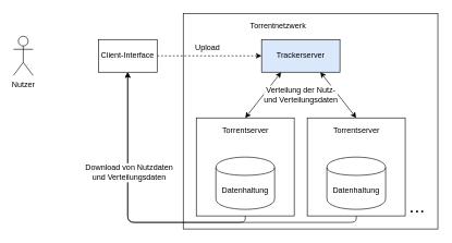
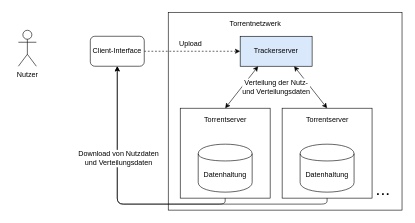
  <mxCell id="0" />
  <mxCell id="1" parent="0" />
- <mxCell id="2" value="Nutzer" style="shape=umlActor;verticalLabelPosition=bottom;labelBackgroundColor=#ffffff;verticalAlign=top;html=1;outlineConnect=0;" parent="1" vertex="1"><mxGeometry x="20" y="55" width="30" height="60" as="geometry" /></mxCell>
+ <mxCell id="2" value="Nutzer" style="shape=umlActor;verticalLabelPosition=bottom;labelBackgroundColor=#ffffff;verticalAlign=top;html=1;outlineConnect=0;" parent="1" vertex="1"><mxGeometry x="30" y="50" width="30" height="60" as="geometry" /></mxCell>
  <mxCell id="3" value="" style="rounded=0;whiteSpace=wrap;html=1;" parent="1" vertex="1"><mxGeometry x="280" y="20" width="390" height="330" as="geometry" /></mxCell>
  <mxCell id="4" value="Torrentnetzwerk" style="text;html=1;align=center;verticalAlign=middle;resizable=0;points=[];autosize=1;" parent="1" vertex="1"><mxGeometry x="375" y="30" width="100" height="20" as="geometry" /></mxCell>
  <mxCell id="5" value="" style="endArrow=classic;html=1;entryX=0;entryY=0.5;entryDx=0;entryDy=0;exitX=1;exitY=0.5;exitDx=0;exitDy=0;dashed=1;" parent="1" source="7" target="8" edge="1"><mxGeometry width="50" height="50" relative="1" as="geometry"><mxPoint x="330" y="100" as="sourcePoint" /><mxPoint x="395" y="95" as="targetPoint" /></mxGeometry></mxCell>
  <mxCell id="6" value="Upload" style="text;html=1;align=center;verticalAlign=middle;resizable=0;points=[];labelBackgroundColor=#ffffff;" parent="5" vertex="1" connectable="0"><mxGeometry x="0.128" y="2" relative="1" as="geometry"><mxPoint x="-13.71" y="-10.5" as="offset" /></mxGeometry></mxCell>
- <mxCell id="7" value="Client-Interface" style="rounded=0;whiteSpace=wrap;html=1;" parent="1" vertex="1"><mxGeometry x="150" y="60" width="90" height="50" as="geometry" /></mxCell>
+ <mxCell id="7" value="Client-Interface" style="whiteSpace=wrap;html=1;rounded=1;" parent="1" vertex="1"><mxGeometry x="150" y="60" width="90" height="50" as="geometry" /></mxCell>
  <mxCell id="8" value="Trackerserver" style="rounded=0;whiteSpace=wrap;html=1;fillColor=#dae8fc;" parent="1" vertex="1"><mxGeometry x="400" y="60" width="120" height="50" as="geometry" /></mxCell>
  <mxCell id="9" value="" style="group" vertex="1" connectable="0" parent="1"><mxGeometry x="300" y="180" width="150" height="150" as="geometry" /></mxCell>
  <mxCell id="10" value="" style="rounded=0;whiteSpace=wrap;html=1;" vertex="1" parent="9"><mxGeometry width="150" height="150" as="geometry" /></mxCell>
  <mxCell id="11" value="Datenhaltung" style="shape=cylinder;whiteSpace=wrap;html=1;boundedLbl=1;backgroundOutline=1;" vertex="1" parent="9"><mxGeometry x="30" y="60" width="90" height="80" as="geometry" /></mxCell>
  <mxCell id="12" value="Torrentserver" style="text;html=1;align=center;verticalAlign=middle;resizable=0;points=[];autosize=1;" vertex="1" parent="9"><mxGeometry x="30" y="10" width="90" height="20" as="geometry" /></mxCell>
  <mxCell id="13" value="" style="group" vertex="1" connectable="0" parent="1"><mxGeometry x="470" y="180" width="150" height="150" as="geometry" /></mxCell>
  <mxCell id="14" value="" style="rounded=0;whiteSpace=wrap;html=1;" vertex="1" parent="13"><mxGeometry width="150" height="150" as="geometry" /></mxCell>
  <mxCell id="15" value="Datenhaltung" style="shape=cylinder;whiteSpace=wrap;html=1;boundedLbl=1;backgroundOutline=1;" vertex="1" parent="13"><mxGeometry x="30" y="60" width="90" height="80" as="geometry" /></mxCell>
  <mxCell id="16" value="Torrentserver" style="text;html=1;align=center;verticalAlign=middle;resizable=0;points=[];autosize=1;" vertex="1" parent="13"><mxGeometry x="30" y="10" width="90" height="20" as="geometry" /></mxCell>
  <mxCell id="17" value="&lt;font style=&quot;font-size: 29px&quot;&gt;...&lt;/font&gt;" style="text;html=1;align=center;verticalAlign=middle;resizable=0;points=[];autosize=1;" vertex="1" parent="1"><mxGeometry x="618" y="300" width="40" height="30" as="geometry" /></mxCell>
  <mxCell id="18" value="" style="endArrow=classic;startArrow=classic;html=1;exitX=0.5;exitY=0;exitDx=0;exitDy=0;entryX=0.25;entryY=1;entryDx=0;entryDy=0;" edge="1" parent="1" source="10" target="8"><mxGeometry width="50" height="50" relative="1" as="geometry"><mxPoint x="410" y="210" as="sourcePoint" /><mxPoint x="460" y="160" as="targetPoint" /></mxGeometry></mxCell>
  <mxCell id="19" value="" style="endArrow=classic;startArrow=classic;html=1;exitX=0.5;exitY=0;exitDx=0;exitDy=0;entryX=0.75;entryY=1;entryDx=0;entryDy=0;" edge="1" parent="1" source="14" target="8"><mxGeometry width="50" height="50" relative="1" as="geometry"><mxPoint x="385" y="240" as="sourcePoint" /><mxPoint x="540" y="120" as="targetPoint" /></mxGeometry></mxCell>
  <mxCell id="20" value="Verteilung der Nutz-&lt;br&gt;und Verteilungsdaten" style="text;html=1;align=center;verticalAlign=middle;resizable=0;points=[];labelBackgroundColor=#ffffff;" vertex="1" connectable="0" parent="19"><mxGeometry x="-0.235" y="-2" relative="1" as="geometry"><mxPoint x="-65.69" y="-7.19" as="offset" /></mxGeometry></mxCell>
  <mxCell id="21" value="" style="edgeStyle=segmentEdgeStyle;endArrow=classic;html=1;exitX=0.5;exitY=1;exitDx=0;exitDy=0;entryX=0.5;entryY=1;entryDx=0;entryDy=0;" edge="1" parent="1" source="14" target="7"><mxGeometry width="50" height="50" relative="1" as="geometry"><mxPoint x="50" y="310" as="sourcePoint" /><mxPoint x="100" y="260" as="targetPoint" /><Array as="points"><mxPoint x="545" y="340" /><mxPoint x="195" y="340" /></Array></mxGeometry></mxCell>
  <mxCell id="22" value="" style="edgeStyle=segmentEdgeStyle;endArrow=classic;html=1;exitX=0.5;exitY=1;exitDx=0;exitDy=0;entryX=0.5;entryY=1;entryDx=0;entryDy=0;" edge="1" parent="1" source="10" target="7"><mxGeometry width="50" height="50" relative="1" as="geometry"><mxPoint x="555" y="390" as="sourcePoint" /><mxPoint x="205" y="120" as="targetPoint" /><Array as="points"><mxPoint x="375" y="340" /><mxPoint x="195" y="340" /></Array></mxGeometry></mxCell>
  <mxCell id="23" value="Download von Nutzdaten&lt;br&gt;und Verteilungsdaten" style="text;html=1;align=center;verticalAlign=middle;resizable=0;points=[];labelBackgroundColor=#ffffff;" vertex="1" connectable="0" parent="22"><mxGeometry x="0.272" y="-1" relative="1" as="geometry"><mxPoint as="offset" /></mxGeometry></mxCell>
